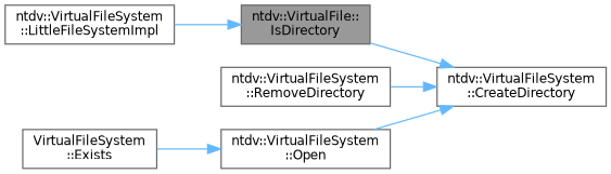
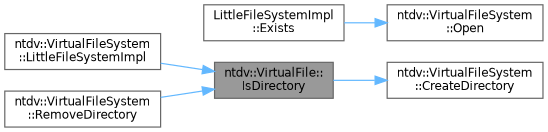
  digraph {
    rankdir=RL
    node [color=grey40 fillcolor=white fontname=Helvetica fontsize=10 shape=box style=filled]
    edge [color=steelblue1 dir=back fontname=Helvetica fontsize=10 labelfontname=Helvetica labelfontsize=10 style=solid]
    n1 [color=gray40 fillcolor=grey60 fontcolor=black height=0.2 label="ntdv::VirtualFile::\lIsDirectory" width=0.4]
    n2 [height=0.2 label="ntdv::VirtualFileSystem\l::LittleFileSystemImpl" width=0.4]
    n3 [height=0.2 label="ntdv::VirtualFileSystem\l::RemoveDirectory" width=0.4]
    n4 [height=0.2 label="ntdv::VirtualFileSystem\l::CreateDirectory" width=0.4]
    n5 [height=0.2 label="ntdv::VirtualFileSystem\l::Open" width=0.4]
-   n6 [height=0.2 label="VirtualFileSystem\l::Exists" width=0.4]
+   n6 [height=0.2 label="LittleFileSystemImpl\l::Exists" width=0.4]
    n1 -> n2
-   n4 -> n3
+   n1 -> n3
    n4 -> n1
-   n4 -> n5
    n5 -> n6
  }
